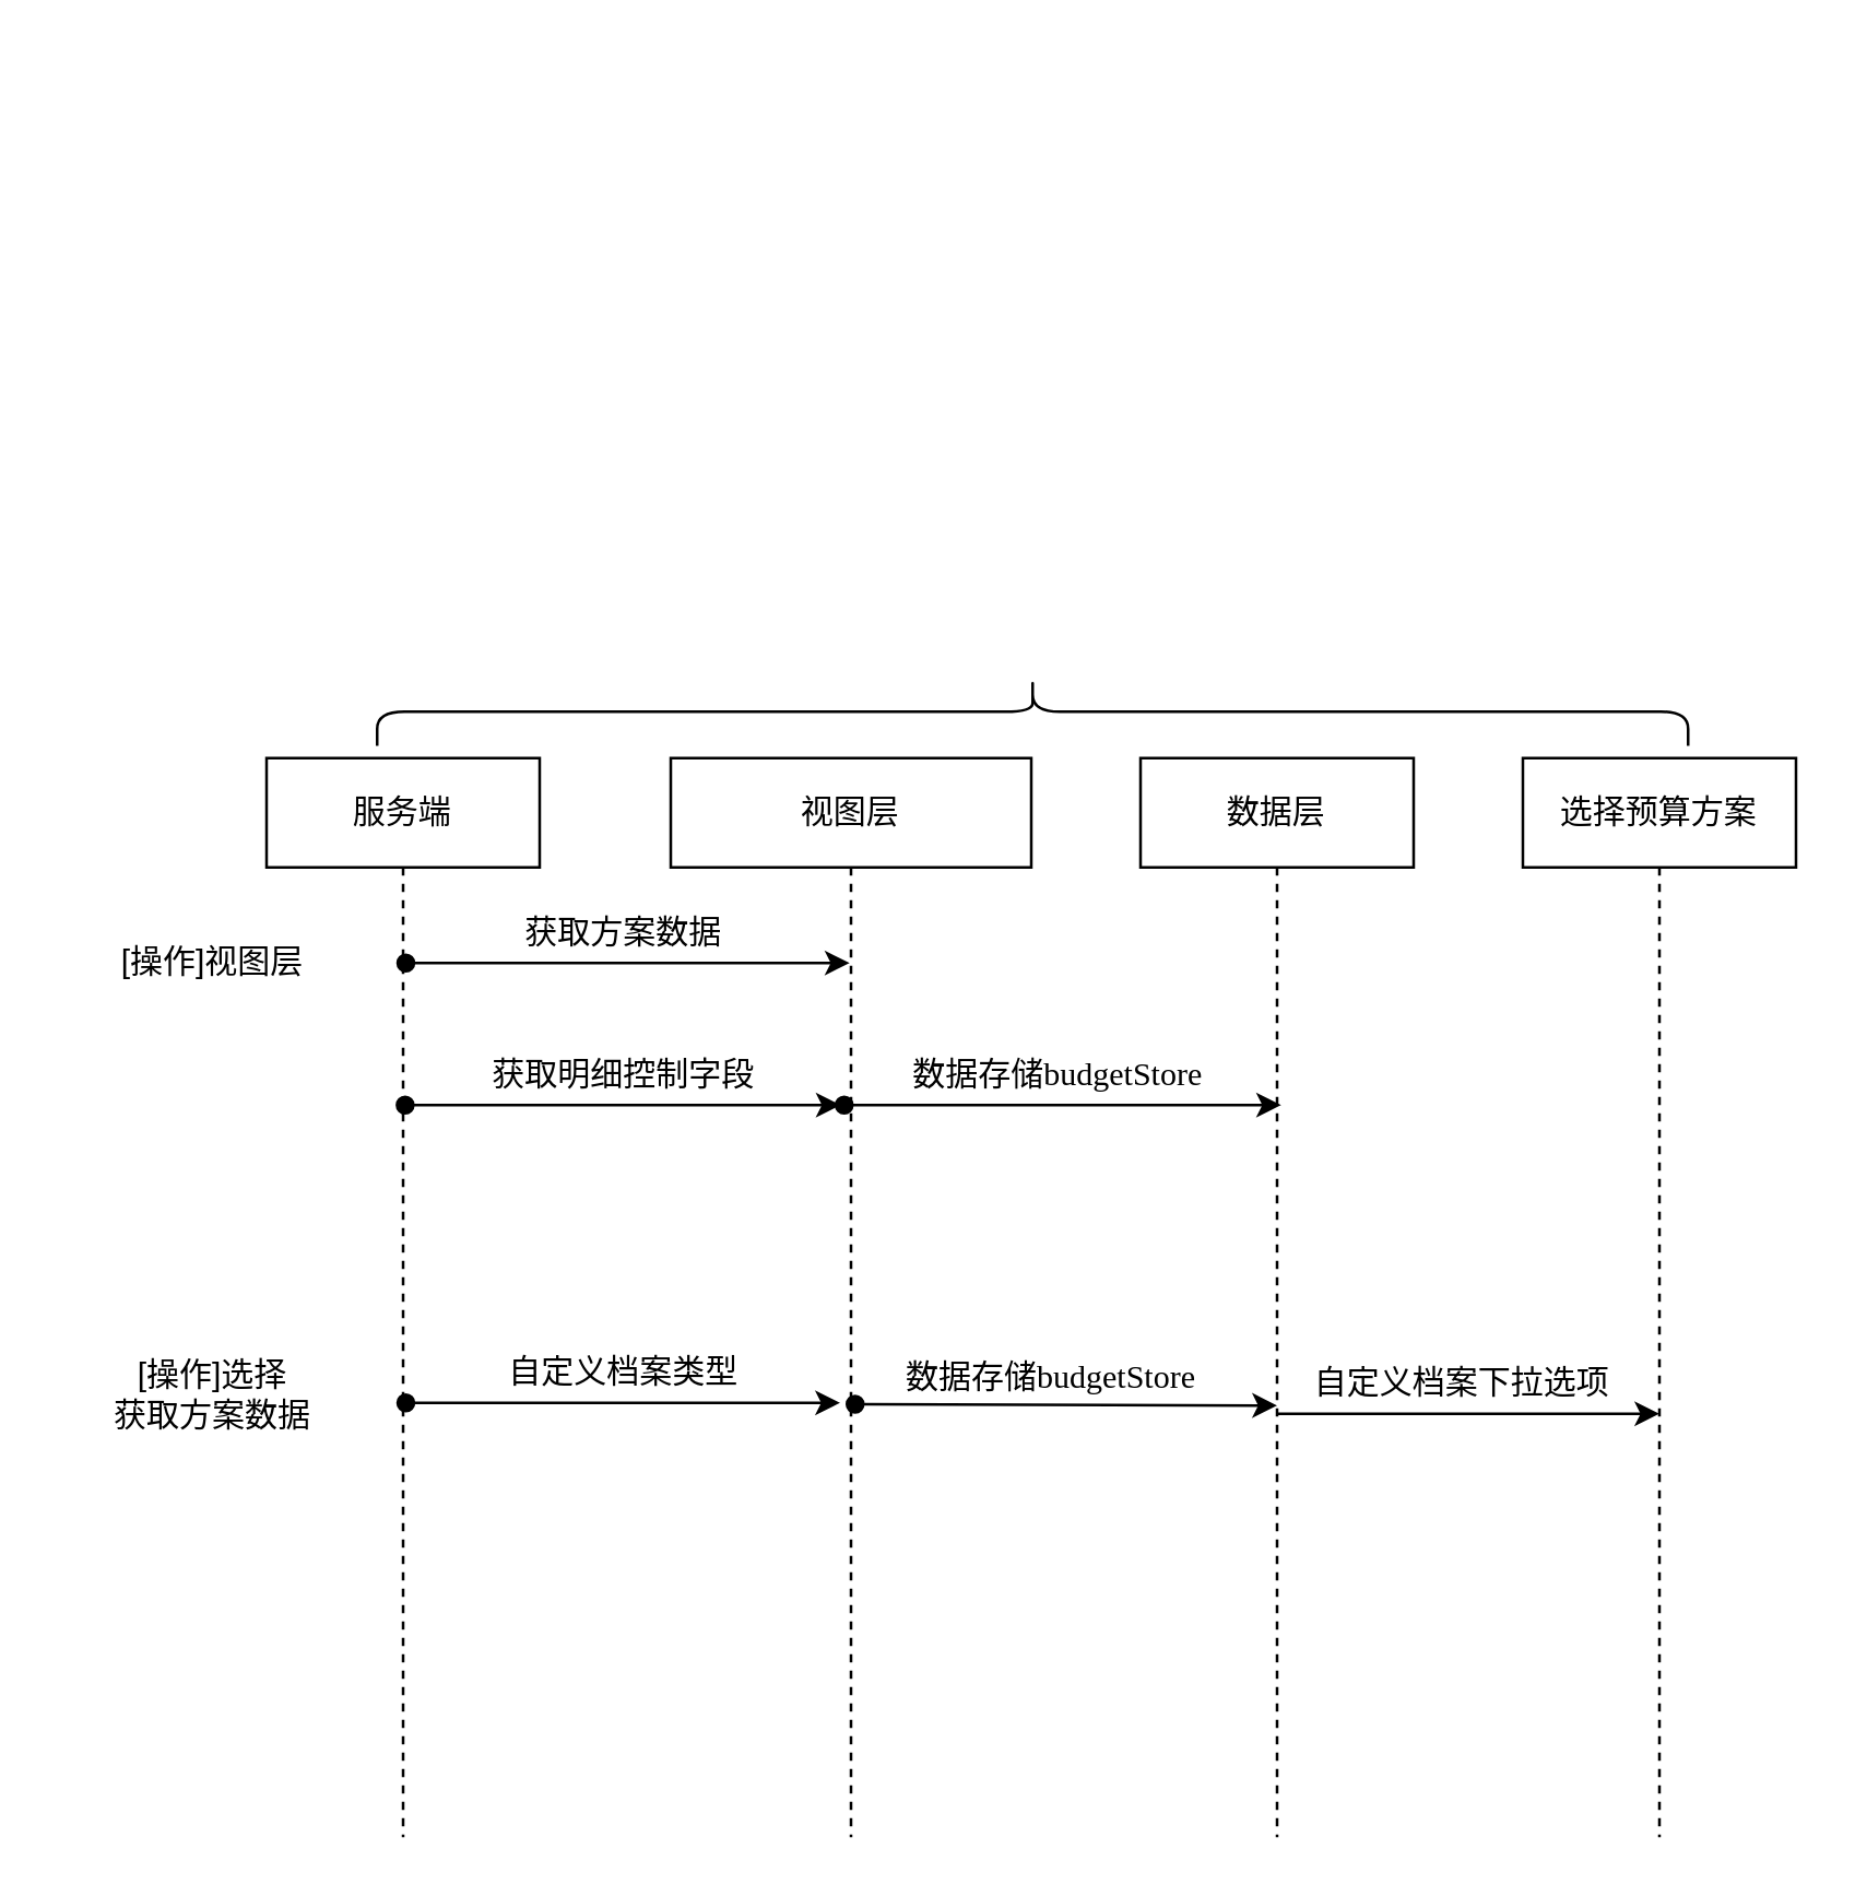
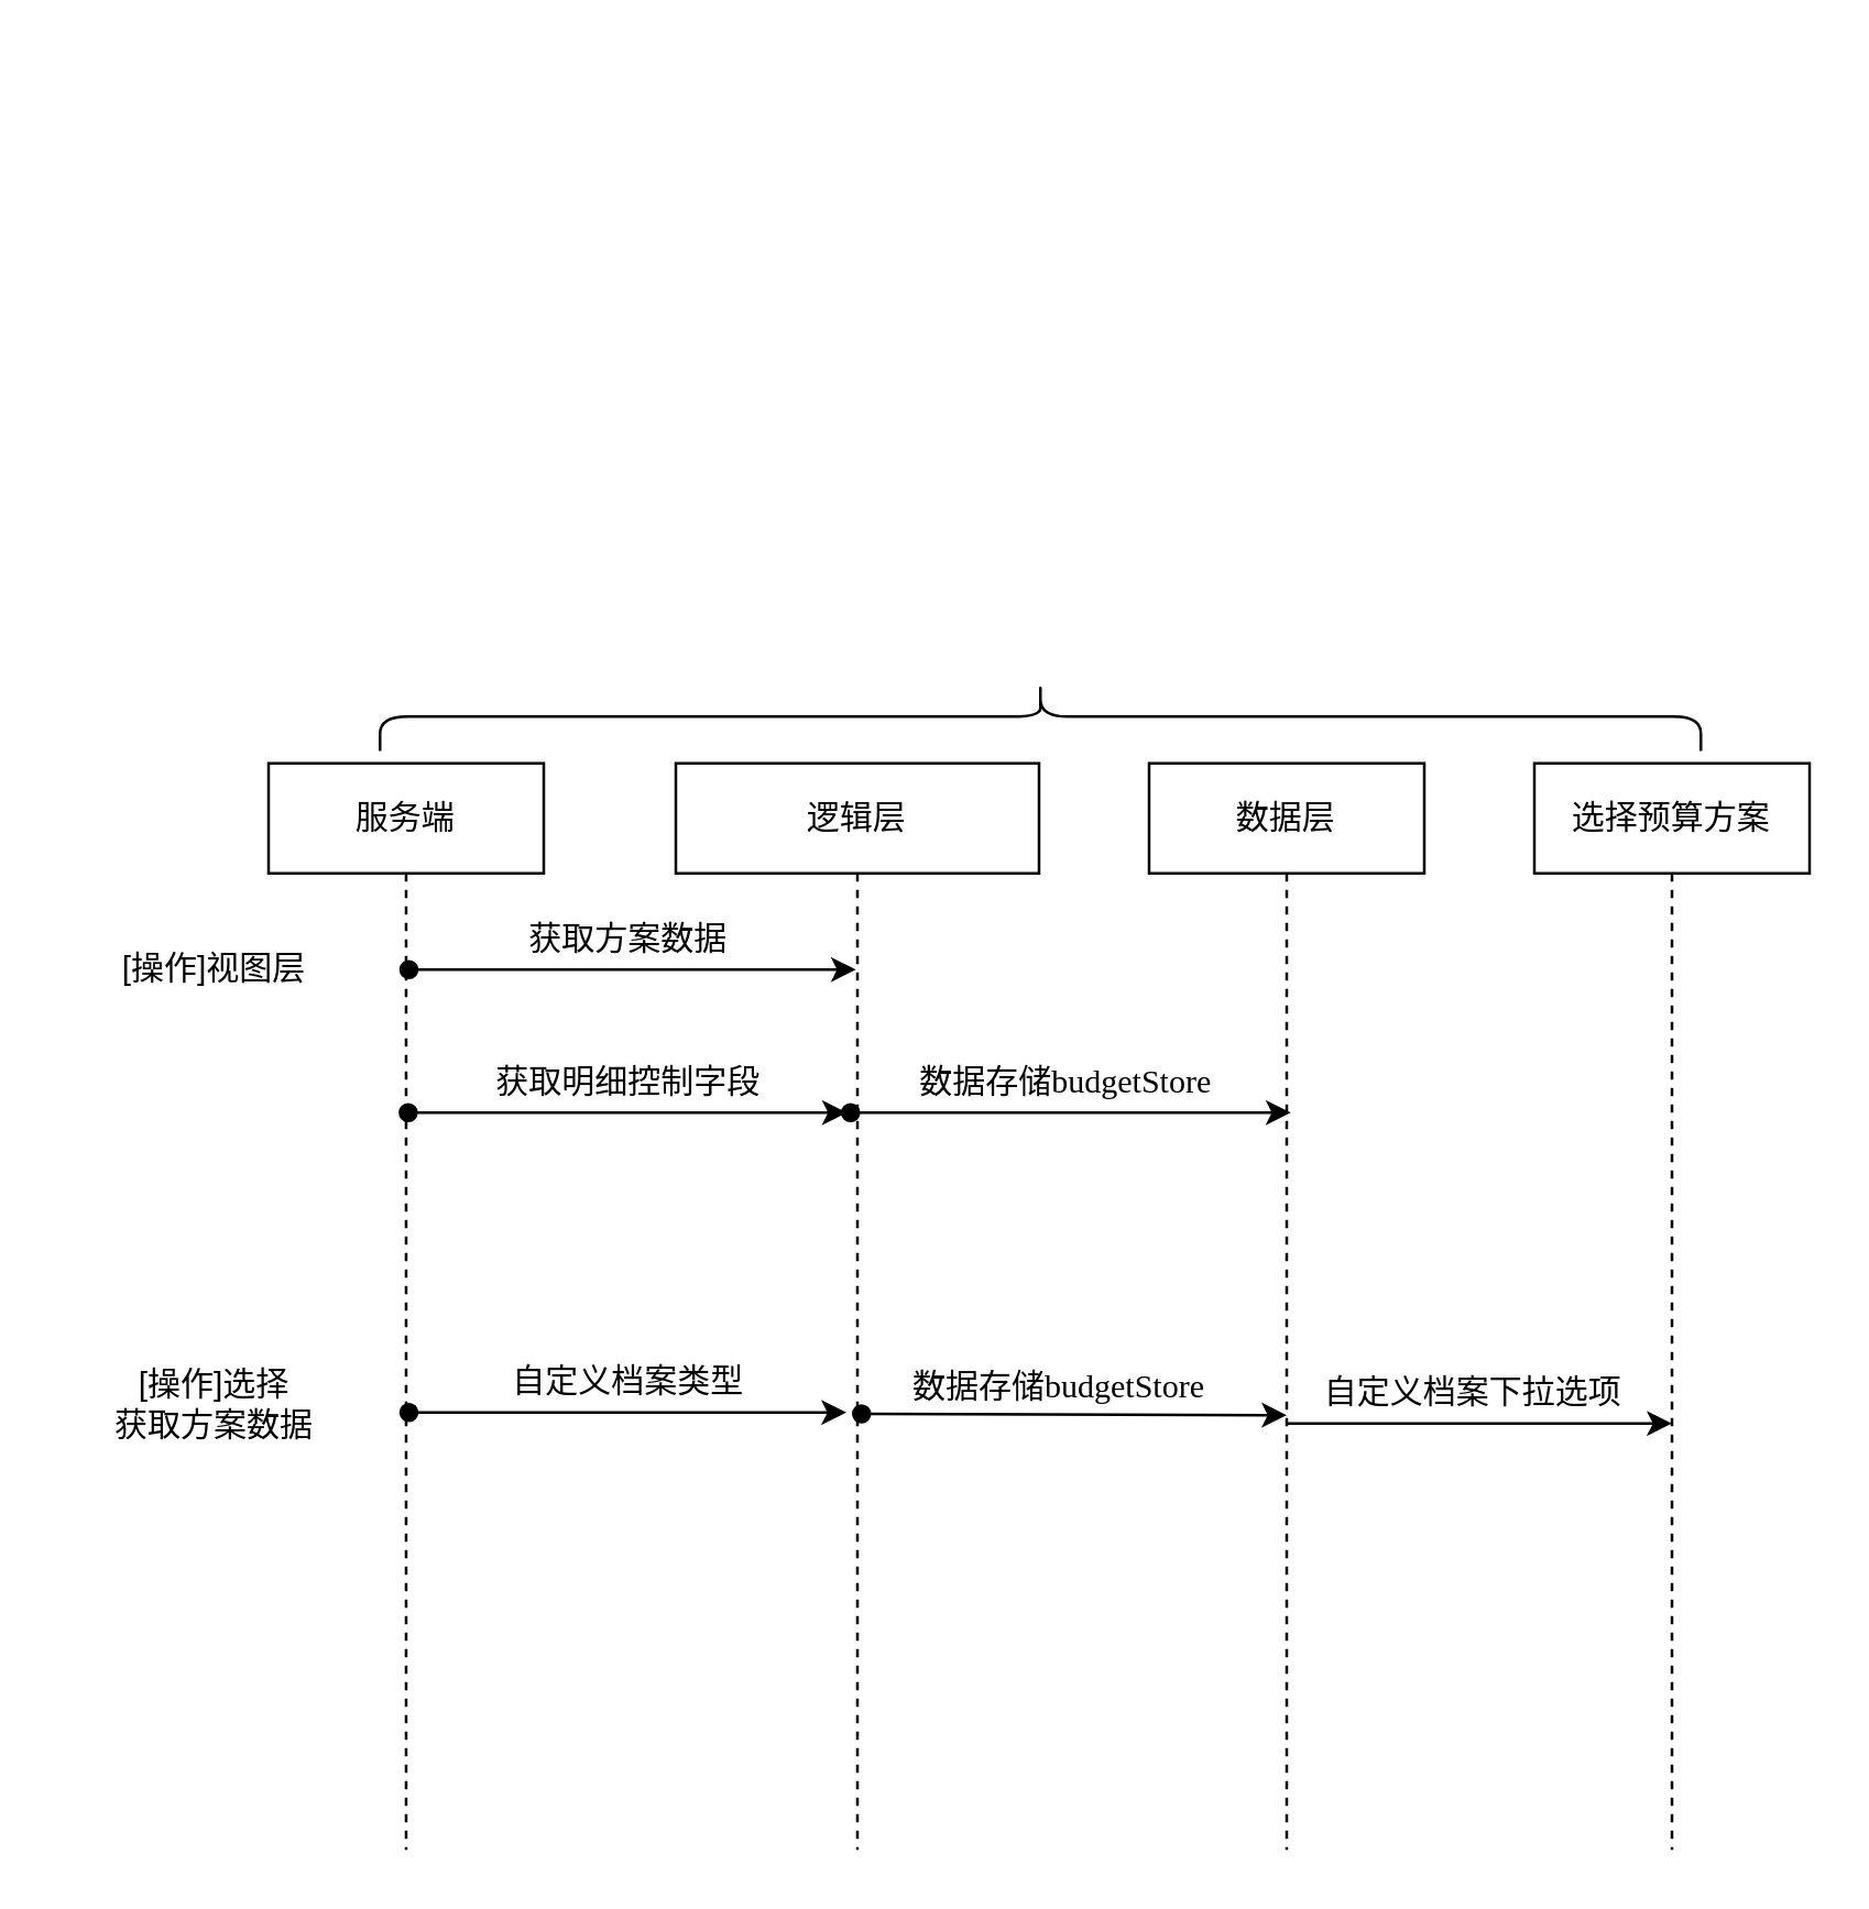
  <mxCell id="0" />
  <mxCell id="1" parent="0" />
  <mxCell id="2" value="&lt;font style=&quot;font-size: 12px;&quot;&gt;数据存储budgetStore&lt;/font&gt;" style="text;html=1;strokeColor=none;fillColor=none;align=center;verticalAlign=middle;whiteSpace=wrap;rounded=0;fontSize=20;fontFamily=Architects Daughter;" vertex="1" parent="1"><mxGeometry x="307" y="374" width="160" height="30" as="geometry" /></mxCell>
  <mxCell id="3" value="服务端" style="shape=umlLifeline;perimeter=lifelinePerimeter;whiteSpace=wrap;html=1;container=1;collapsible=0;recursiveResize=0;outlineConnect=0;" vertex="1" parent="1"><mxGeometry x="97" y="277" width="100" height="395" as="geometry" /></mxCell>
- <mxCell id="4" value="视图层" style="shape=umlLifeline;perimeter=lifelinePerimeter;whiteSpace=wrap;html=1;container=0;collapsible=0;recursiveResize=0;outlineConnect=0;" vertex="1" parent="1"><mxGeometry x="245" y="277" width="132" height="395" as="geometry" /></mxCell>
+ <mxCell id="4" value="逻辑层" style="shape=umlLifeline;perimeter=lifelinePerimeter;whiteSpace=wrap;html=1;container=0;collapsible=0;recursiveResize=0;outlineConnect=0;" vertex="1" parent="1"><mxGeometry x="245" y="277" width="132" height="395" as="geometry" /></mxCell>
  <mxCell id="5" value="&lt;span style=&quot;white-space: normal&quot;&gt;数据层&lt;/span&gt;" style="shape=umlLifeline;perimeter=lifelinePerimeter;whiteSpace=wrap;html=1;container=1;collapsible=0;recursiveResize=0;outlineConnect=0;" vertex="1" parent="1"><mxGeometry x="417" y="277" width="100" height="395" as="geometry" /></mxCell>
  <mxCell id="6" value="&lt;font style=&quot;font-size: 12px;&quot;&gt;数据存储budgetStore&lt;/font&gt;" style="text;html=1;strokeColor=none;fillColor=none;align=center;verticalAlign=middle;whiteSpace=wrap;rounded=0;fontSize=20;fontFamily=Architects Daughter;" vertex="1" parent="5"><mxGeometry x="-105" y="206.5" width="145" height="33.5" as="geometry" /></mxCell>
  <mxCell id="7" value="" style="endArrow=classic;html=1;rounded=0;hachureGap=4;fontFamily=Architects Daughter;fontSource=https%3A%2F%2Ffonts.googleapis.com%2Fcss%3Ffamily%3DArchitects%2BDaughter;fontSize=16;startArrow=oval;startFill=1;" edge="1" parent="5"><mxGeometry width="50" height="50" relative="1" as="geometry"><mxPoint x="-104.5" y="236.5" as="sourcePoint" /><mxPoint x="50" y="237" as="targetPoint" /></mxGeometry></mxCell>
  <mxCell id="8" value="&lt;font style=&quot;font-size: 12px;&quot;&gt;自定义档案下拉选项&lt;/font&gt;" style="text;html=1;strokeColor=none;fillColor=none;align=center;verticalAlign=middle;whiteSpace=wrap;rounded=0;fontSize=20;fontFamily=Architects Daughter;" vertex="1" parent="5"><mxGeometry x="53" y="210" width="130" height="30" as="geometry" /></mxCell>
  <mxCell id="9" value="" style="shape=curlyBracket;whiteSpace=wrap;html=1;rounded=1;rotation=90;" vertex="1" parent="1"><mxGeometry x="365" y="20" width="25" height="480" as="geometry" /></mxCell>
  <mxCell id="10" value="[操作]视图层" style="text;html=1;strokeColor=none;fillColor=none;align=center;verticalAlign=middle;whiteSpace=wrap;rounded=0;" vertex="1" parent="1"><mxGeometry x="20" y="342" width="115" height="20" as="geometry" /></mxCell>
  <mxCell id="11" value="选择预算方案" style="shape=umlLifeline;perimeter=lifelinePerimeter;whiteSpace=wrap;html=1;container=1;collapsible=0;recursiveResize=0;outlineConnect=0;" vertex="1" parent="1"><mxGeometry x="557" y="277" width="100" height="395" as="geometry" /></mxCell>
  <mxCell id="12" value="" style="endArrow=classic;html=1;rounded=0;hachureGap=4;fontFamily=Architects Daughter;fontSource=https%3A%2F%2Ffonts.googleapis.com%2Fcss%3Ffamily%3DArchitects%2BDaughter;fontSize=16;" edge="1" parent="11"><mxGeometry width="50" height="50" relative="1" as="geometry"><mxPoint x="-90" y="240" as="sourcePoint" /><mxPoint x="50" y="240" as="targetPoint" /></mxGeometry></mxCell>
  <mxCell id="13" value="" style="endArrow=classic;html=1;strokeColor=#000000;startArrow=oval;startFill=1;" edge="1" parent="1"><mxGeometry width="50" height="50" relative="1" as="geometry"><mxPoint x="147.75" y="404" as="sourcePoint" /><mxPoint x="307.25" y="404" as="targetPoint" /></mxGeometry></mxCell>
  <mxCell id="14" value="获取明细控制字段" style="text;html=1;strokeColor=none;fillColor=none;align=center;verticalAlign=middle;whiteSpace=wrap;rounded=0;" vertex="1" parent="1"><mxGeometry x="177.75" y="383" width="100" height="20" as="geometry" /></mxCell>
  <mxCell id="15" value="" style="endArrow=classic;html=1;rounded=0;hachureGap=4;fontFamily=Architects Daughter;fontSource=https%3A%2F%2Ffonts.googleapis.com%2Fcss%3Ffamily%3DArchitects%2BDaughter;fontSize=16;startArrow=oval;startFill=1;" edge="1" parent="1"><mxGeometry width="50" height="50" relative="1" as="geometry"><mxPoint x="308.5" y="404" as="sourcePoint" /><mxPoint x="468.5" y="404" as="targetPoint" /></mxGeometry></mxCell>
  <mxCell id="16" value="" style="endArrow=classic;html=1;strokeColor=#000000;startArrow=oval;startFill=1;" edge="1" parent="1" target="4"><mxGeometry width="50" height="50" relative="1" as="geometry"><mxPoint x="148" y="352" as="sourcePoint" /><mxPoint x="307.5" y="352" as="targetPoint" /></mxGeometry></mxCell>
  <mxCell id="17" value="获取方案数据" style="text;html=1;strokeColor=none;fillColor=none;align=center;verticalAlign=middle;whiteSpace=wrap;rounded=0;" vertex="1" parent="1"><mxGeometry x="178" y="331" width="100" height="20" as="geometry" /></mxCell>
  <mxCell id="18" value="[操作]选择&lt;br&gt;获取方案数据" style="text;html=1;strokeColor=none;fillColor=none;align=center;verticalAlign=middle;whiteSpace=wrap;rounded=0;" vertex="1" parent="1"><mxGeometry x="20" y="500" width="115" height="20" as="geometry" /></mxCell>
  <mxCell id="19" value="" style="endArrow=classic;html=1;strokeColor=#000000;startArrow=oval;startFill=1;" edge="1" parent="1"><mxGeometry width="50" height="50" relative="1" as="geometry"><mxPoint x="148" y="513" as="sourcePoint" /><mxPoint x="307" y="513" as="targetPoint" /></mxGeometry></mxCell>
  <mxCell id="20" value="自定义档案类型" style="text;html=1;strokeColor=none;fillColor=none;align=center;verticalAlign=middle;whiteSpace=wrap;rounded=0;" vertex="1" parent="1"><mxGeometry x="178" y="492" width="100" height="20" as="geometry" /></mxCell>
